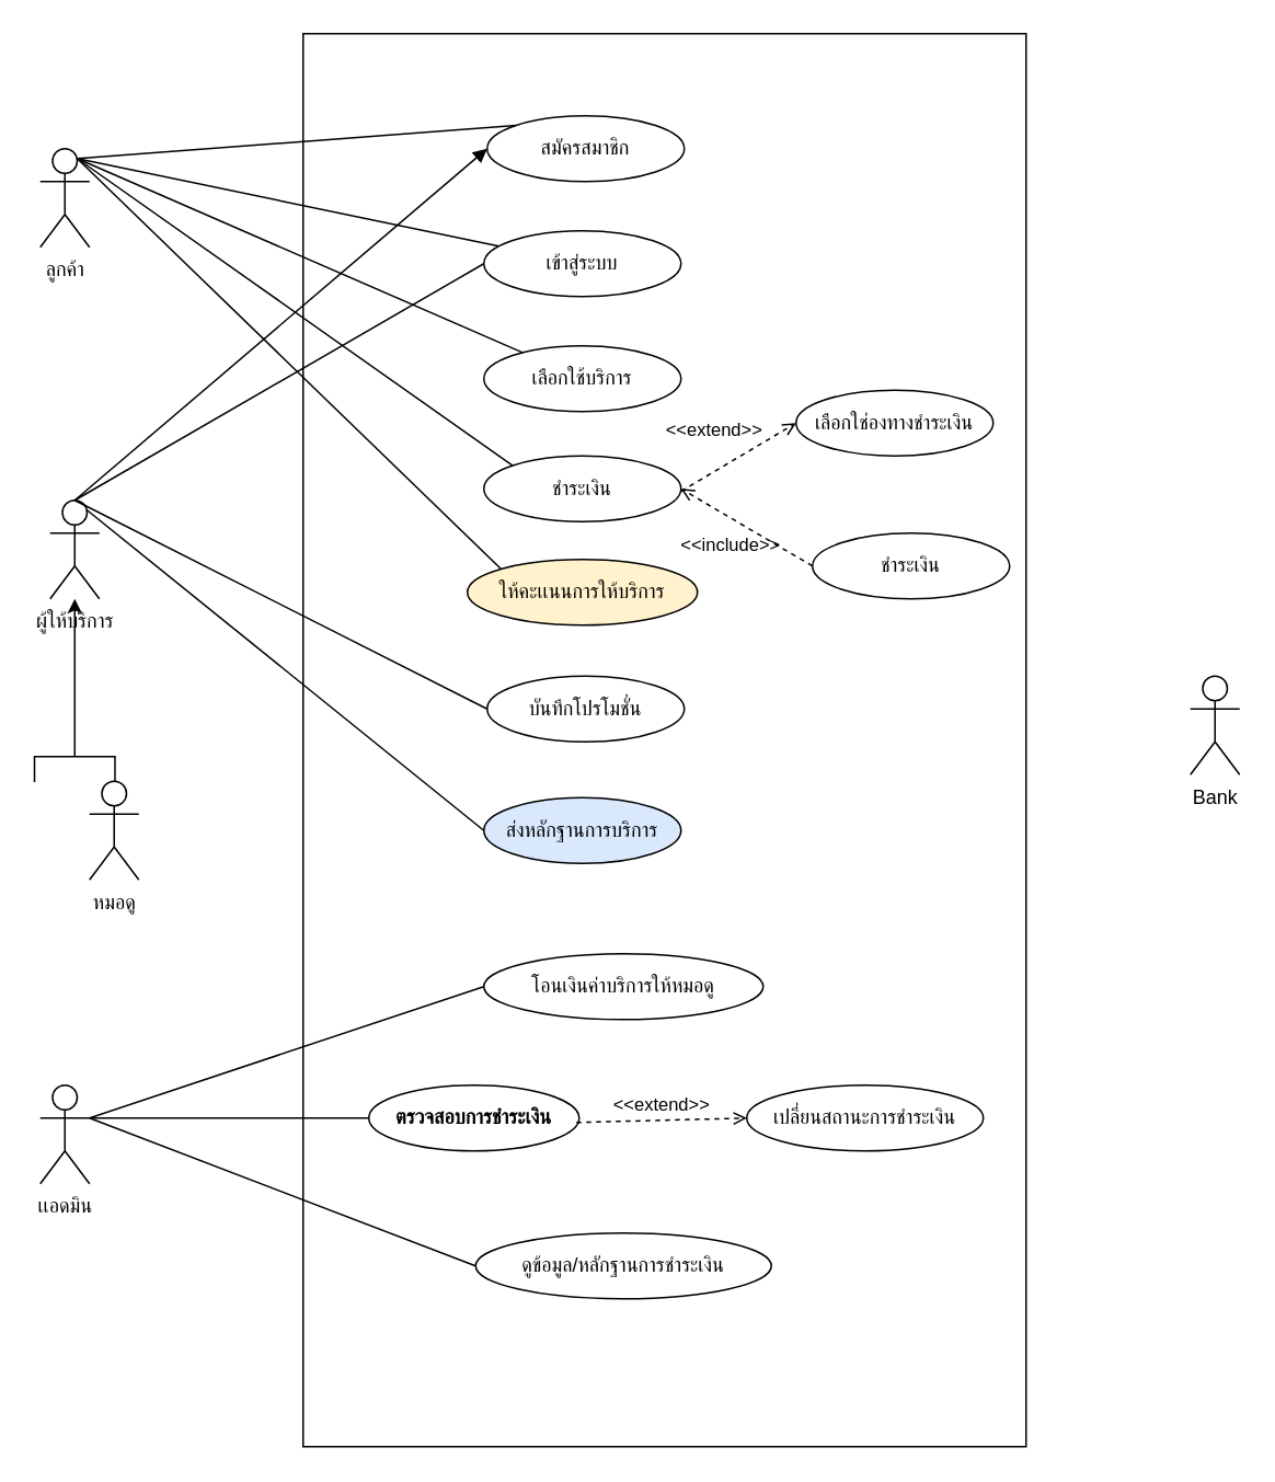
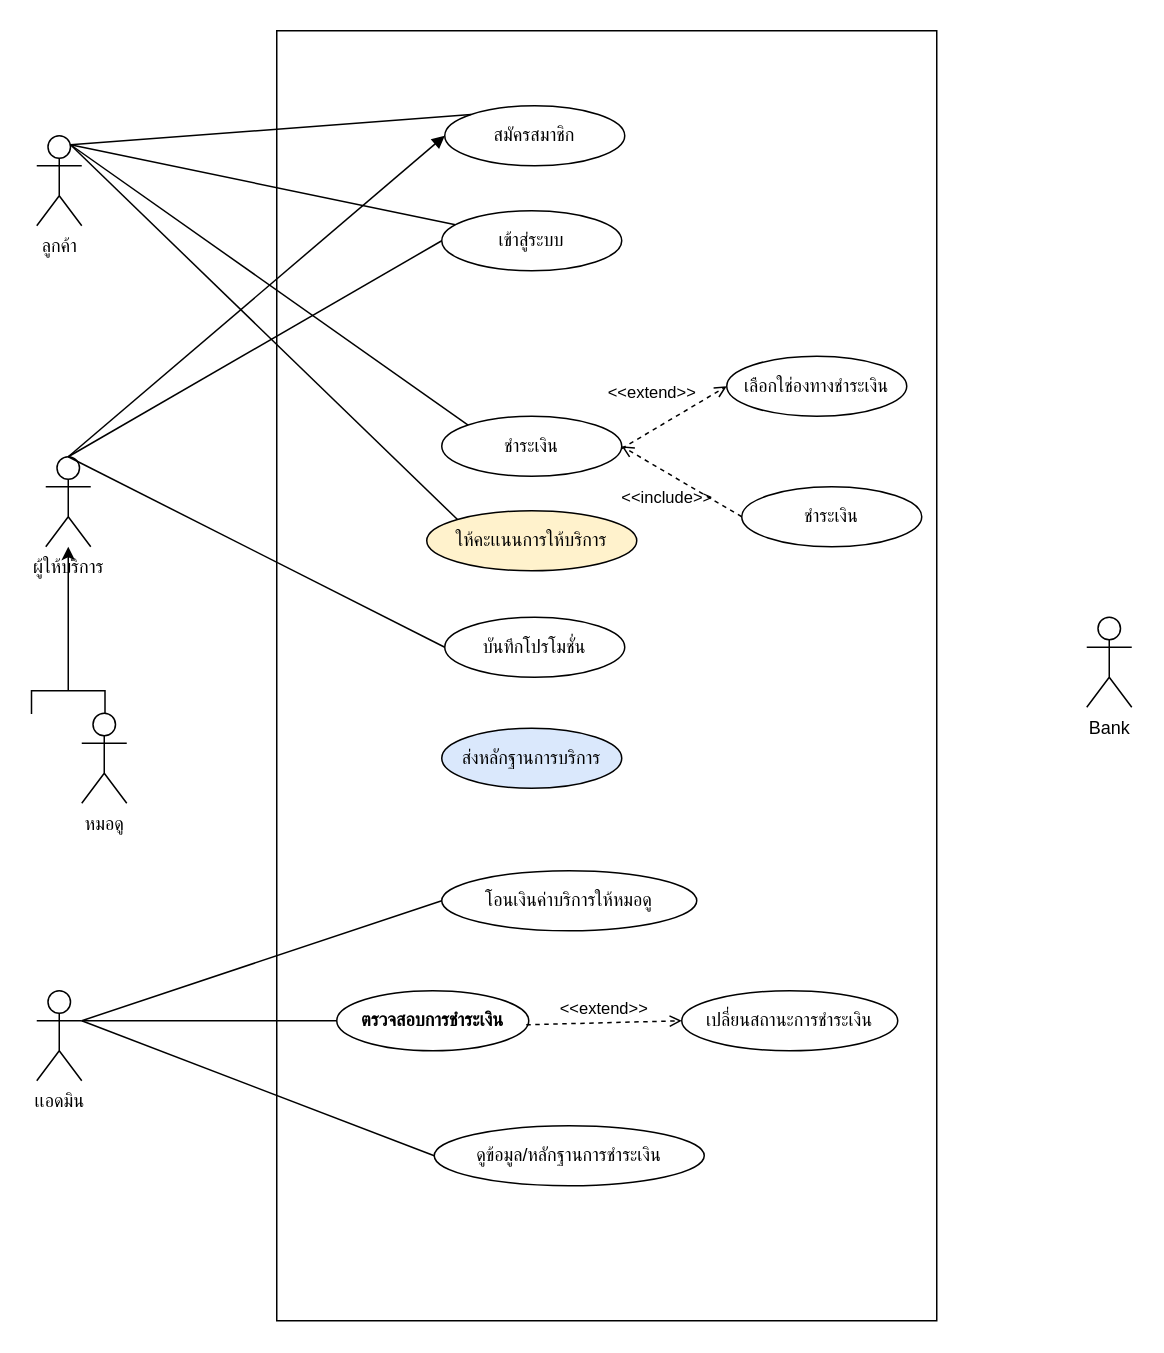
  <mxCell id="0" />
  <mxCell id="1" parent="0" />
  <mxCell id="2" value="" style="rounded=0;whiteSpace=wrap;html=1;" vertex="1" parent="1"><mxGeometry x="184" y="20" width="440" height="860" as="geometry" /></mxCell>
  <mxCell id="3" value="ลูกค้า" style="shape=umlActor;verticalLabelPosition=bottom;verticalAlign=top;html=1;outlineConnect=0;" vertex="1" parent="1"><mxGeometry x="24" y="90" width="30" height="60" as="geometry" /></mxCell>
  <mxCell id="4" value="เเอดมิน" style="shape=umlActor;verticalLabelPosition=bottom;verticalAlign=top;html=1;outlineConnect=0;" vertex="1" parent="1"><mxGeometry x="24" y="660" width="30" height="60" as="geometry" /></mxCell>
  <mxCell id="5" value="สมัครสมาชิก" style="ellipse;whiteSpace=wrap;html=1;" vertex="1" parent="1"><mxGeometry x="296" y="70" width="120" height="40" as="geometry" /></mxCell>
- <mxCell id="6" value="เลือกใช้บริการ" style="ellipse;whiteSpace=wrap;html=1;" vertex="1" parent="1"><mxGeometry x="294" y="210" width="120" height="40" as="geometry" /></mxCell>
  <mxCell id="7" value="ชำระเงิน" style="ellipse;whiteSpace=wrap;html=1;" vertex="1" parent="1"><mxGeometry x="294" y="277" width="120" height="40" as="geometry" /></mxCell>
  <mxCell id="8" value="ให้คะเเนนการให้บริการ" style="ellipse;whiteSpace=wrap;html=1;fillColor=#fff2cc;" vertex="1" parent="1"><mxGeometry x="284" y="340" width="140" height="40" as="geometry" /></mxCell>
  <mxCell id="9" style="edgeStyle=orthogonalEdgeStyle;rounded=0;orthogonalLoop=1;jettySize=auto;html=1;exitX=0.5;exitY=1;exitDx=0;exitDy=0;" edge="1" parent="1" source="5" target="5"><mxGeometry relative="1" as="geometry" /></mxCell>
  <mxCell id="10" value="" style="endArrow=none;html=1;rounded=0;exitX=0.75;exitY=0.1;exitDx=0;exitDy=0;exitPerimeter=0;entryX=0;entryY=0;entryDx=0;entryDy=0;" edge="1" parent="1" source="3" target="5"><mxGeometry width="50" height="50" relative="1" as="geometry"><mxPoint x="83" y="124" as="sourcePoint" /><mxPoint x="237" y="80" as="targetPoint" /></mxGeometry></mxCell>
  <mxCell id="11" value="" style="endArrow=none;html=1;rounded=0;exitX=0.75;exitY=0.1;exitDx=0;exitDy=0;exitPerimeter=0;" edge="1" parent="1" source="3" target="16"><mxGeometry width="50" height="50" relative="1" as="geometry"><mxPoint x="84" y="127" as="sourcePoint" /><mxPoint x="234" y="150" as="targetPoint" /></mxGeometry></mxCell>
- <mxCell id="12" value="" style="endArrow=none;html=1;rounded=0;exitX=0.75;exitY=0.1;exitDx=0;exitDy=0;exitPerimeter=0;" edge="1" parent="1" source="3" target="6"><mxGeometry width="50" height="50" relative="1" as="geometry"><mxPoint x="81" y="125" as="sourcePoint" /><mxPoint x="234" y="217" as="targetPoint" /></mxGeometry></mxCell>
  <mxCell id="13" value="" style="endArrow=none;html=1;rounded=0;exitX=0.75;exitY=0.1;exitDx=0;exitDy=0;exitPerimeter=0;entryX=0;entryY=0;entryDx=0;entryDy=0;" edge="1" parent="1" source="3" target="7"><mxGeometry width="50" height="50" relative="1" as="geometry"><mxPoint x="82" y="126" as="sourcePoint" /><mxPoint x="234" y="287" as="targetPoint" /></mxGeometry></mxCell>
  <mxCell id="14" value="" style="endArrow=none;html=1;rounded=0;exitX=0.75;exitY=0.1;exitDx=0;exitDy=0;exitPerimeter=0;entryX=0;entryY=0;entryDx=0;entryDy=0;" edge="1" parent="1" source="3" target="8"><mxGeometry width="50" height="50" relative="1" as="geometry"><mxPoint x="82" y="123" as="sourcePoint" /><mxPoint x="224" y="349" as="targetPoint" /></mxGeometry></mxCell>
  <mxCell id="15" value="บันทึกโปรโมชั่น" style="ellipse;whiteSpace=wrap;html=1;" vertex="1" parent="1"><mxGeometry x="296" y="411" width="120" height="40" as="geometry" /></mxCell>
  <mxCell id="16" value="เข้าสู่ระบบ" style="ellipse;whiteSpace=wrap;html=1;" vertex="1" parent="1"><mxGeometry x="294" y="140" width="120" height="40" as="geometry" /></mxCell>
  <mxCell id="17" value="หมอดู" style="shape=umlActor;verticalLabelPosition=bottom;verticalAlign=top;html=1;outlineConnect=0;" vertex="1" parent="1"><mxGeometry x="54" y="475" width="30" height="60" as="geometry" /></mxCell>
  <mxCell id="18" value="ผู้ให้บริการ" style="shape=umlActor;verticalLabelPosition=bottom;verticalAlign=top;html=1;outlineConnect=0;" vertex="1" parent="1"><mxGeometry x="30" y="304" width="30" height="60" as="geometry" /></mxCell>
  <mxCell id="19" style="edgeStyle=orthogonalEdgeStyle;rounded=0;orthogonalLoop=1;jettySize=auto;html=1;" edge="1" parent="1" source="20" target="18"><mxGeometry relative="1" as="geometry"><mxPoint x="45" y="440" as="targetPoint" /></mxGeometry></mxCell>
  <mxCell id="20" value="" style="shape=partialRectangle;whiteSpace=wrap;html=1;bottom=1;right=1;left=1;top=0;fillColor=none;routingCenterX=-0.5;rotation=-180;" vertex="1" parent="1"><mxGeometry x="20.5" y="460" width="49" height="15" as="geometry" /></mxCell>
  <mxCell id="21" value="" style="endArrow=block;html=1;rounded=0;entryX=0;entryY=0.5;entryDx=0;entryDy=0;exitX=0.5;exitY=0;exitDx=0;exitDy=0;exitPerimeter=0;" edge="1" parent="1" source="18" target="5"><mxGeometry width="50" height="50" relative="1" as="geometry"><mxPoint x="104" y="340" as="sourcePoint" /><mxPoint x="154" y="290" as="targetPoint" /></mxGeometry></mxCell>
  <mxCell id="22" value="" style="endArrow=none;html=1;rounded=0;entryX=0;entryY=0.5;entryDx=0;entryDy=0;exitX=0.5;exitY=0;exitDx=0;exitDy=0;exitPerimeter=0;" edge="1" parent="1" source="18" target="16"><mxGeometry width="50" height="50" relative="1" as="geometry"><mxPoint x="104" y="340" as="sourcePoint" /><mxPoint x="154" y="290" as="targetPoint" /></mxGeometry></mxCell>
  <mxCell id="23" value="" style="endArrow=none;html=1;rounded=0;entryX=0;entryY=0.5;entryDx=0;entryDy=0;exitX=0.5;exitY=0;exitDx=0;exitDy=0;exitPerimeter=0;" edge="1" parent="1" source="18" target="15"><mxGeometry width="50" height="50" relative="1" as="geometry"><mxPoint x="45" y="350" as="sourcePoint" /><mxPoint x="154" y="290" as="targetPoint" /></mxGeometry></mxCell>
  <mxCell id="24" value="ตรวจสอบการชำระเงิน" style="ellipse;whiteSpace=wrap;html=1;fontStyle=1" vertex="1" parent="1"><mxGeometry x="224" y="660" width="128" height="40" as="geometry" /></mxCell>
  <mxCell id="25" value="เปลี่ยนสถานะการชำระเงิน" style="ellipse;whiteSpace=wrap;html=1;" vertex="1" parent="1"><mxGeometry x="454" y="660" width="144" height="40" as="geometry" /></mxCell>
  <mxCell id="26" value="" style="endArrow=none;html=1;rounded=0;entryX=0;entryY=0.5;entryDx=0;entryDy=0;exitX=1;exitY=0.333;exitDx=0;exitDy=0;exitPerimeter=0;" edge="1" parent="1" source="4" target="24"><mxGeometry width="50" height="50" relative="1" as="geometry"><mxPoint x="784" y="460" as="sourcePoint" /><mxPoint x="950" y="371" as="targetPoint" /></mxGeometry></mxCell>
  <mxCell id="27" value="&amp;lt;&amp;lt;extend&amp;gt;&amp;gt;" style="html=1;verticalAlign=bottom;labelBackgroundColor=none;endArrow=open;endFill=0;dashed=1;rounded=0;entryX=0;entryY=0.5;entryDx=0;entryDy=0;exitX=0.987;exitY=0.567;exitDx=0;exitDy=0;exitPerimeter=0;" edge="1" parent="1" source="24" target="25"><mxGeometry width="160" relative="1" as="geometry"><mxPoint x="1078" y="529" as="sourcePoint" /><mxPoint x="1188" y="529" as="targetPoint" /></mxGeometry></mxCell>
  <mxCell id="28" value="โอนเงินค่าบริการให้หมอดู" style="ellipse;whiteSpace=wrap;html=1;" vertex="1" parent="1"><mxGeometry x="294" y="580" width="170" height="40" as="geometry" /></mxCell>
  <mxCell id="29" value="" style="endArrow=none;html=1;rounded=0;entryX=0;entryY=0.5;entryDx=0;entryDy=0;exitX=1;exitY=0.333;exitDx=0;exitDy=0;exitPerimeter=0;" edge="1" parent="1" source="4" target="28"><mxGeometry width="50" height="50" relative="1" as="geometry"><mxPoint x="744" y="340" as="sourcePoint" /><mxPoint x="794" y="290" as="targetPoint" /></mxGeometry></mxCell>
  <mxCell id="30" value="ส่งหลักฐานการบริการ" style="ellipse;whiteSpace=wrap;html=1;fillColor=#dae8fc;" vertex="1" parent="1"><mxGeometry x="294" y="485" width="120" height="40" as="geometry" /></mxCell>
- <mxCell id="31" value="" style="endArrow=none;html=1;rounded=0;entryX=0;entryY=0.5;entryDx=0;entryDy=0;exitX=0.75;exitY=0.1;exitDx=0;exitDy=0;exitPerimeter=0;" edge="1" parent="1" source="18" target="30"><mxGeometry width="50" height="50" relative="1" as="geometry"><mxPoint x="464" y="320" as="sourcePoint" /><mxPoint x="514" y="270" as="targetPoint" /></mxGeometry></mxCell>
  <mxCell id="32" value="ดูข้อมูล/หลักฐานการชำระเงิน" style="ellipse;whiteSpace=wrap;html=1;" vertex="1" parent="1"><mxGeometry x="289" y="750" width="180" height="40" as="geometry" /></mxCell>
  <mxCell id="33" value="" style="endArrow=none;html=1;rounded=0;entryX=0;entryY=0.5;entryDx=0;entryDy=0;exitX=1;exitY=0.333;exitDx=0;exitDy=0;exitPerimeter=0;" edge="1" parent="1" source="4" target="32"><mxGeometry width="50" height="50" relative="1" as="geometry"><mxPoint x="564" y="310" as="sourcePoint" /><mxPoint x="614" y="260" as="targetPoint" /></mxGeometry></mxCell>
  <mxCell id="34" value="Bank&lt;br&gt;" style="shape=umlActor;verticalLabelPosition=bottom;verticalAlign=top;html=1;outlineConnect=0;" vertex="1" parent="1"><mxGeometry x="724" y="411" width="30" height="60" as="geometry" /></mxCell>
  <mxCell id="35" value="เลือกใช่องทางชำระเงิน" style="ellipse;whiteSpace=wrap;html=1;" vertex="1" parent="1"><mxGeometry x="484" y="237" width="120" height="40" as="geometry" /></mxCell>
  <mxCell id="36" value="ชำระเงิน" style="ellipse;whiteSpace=wrap;html=1;" vertex="1" parent="1"><mxGeometry x="494" y="324" width="120" height="40" as="geometry" /></mxCell>
  <mxCell id="37" value="&amp;lt;&amp;lt;extend&amp;gt;&amp;gt;" style="html=1;verticalAlign=bottom;labelBackgroundColor=none;endArrow=open;endFill=0;dashed=1;rounded=0;entryX=0;entryY=0.5;entryDx=0;entryDy=0;exitX=0.987;exitY=0.567;exitDx=0;exitDy=0;exitPerimeter=0;" edge="1" parent="1" target="35"><mxGeometry x="-0.22" y="14" width="160" relative="1" as="geometry"><mxPoint x="414" y="298.5" as="sourcePoint" /><mxPoint x="518" y="295.5" as="targetPoint" /><mxPoint as="offset" /></mxGeometry></mxCell>
  <mxCell id="38" value="&amp;lt;&amp;lt;include&amp;gt;&amp;gt;" style="html=1;verticalAlign=bottom;labelBackgroundColor=none;endArrow=open;endFill=0;dashed=1;rounded=0;entryX=1;entryY=0.5;entryDx=0;entryDy=0;exitX=0;exitY=0.5;exitDx=0;exitDy=0;" edge="1" parent="1" source="36" target="7"><mxGeometry x="-0.027" y="22" width="160" relative="1" as="geometry"><mxPoint x="424" y="340" as="sourcePoint" /><mxPoint x="476" y="321.5" as="targetPoint" /><mxPoint as="offset" /></mxGeometry></mxCell>
